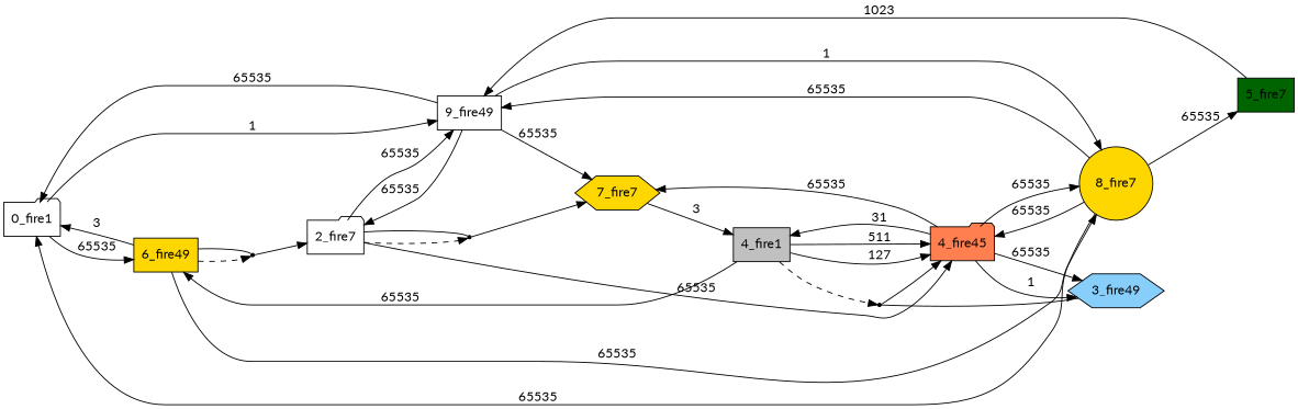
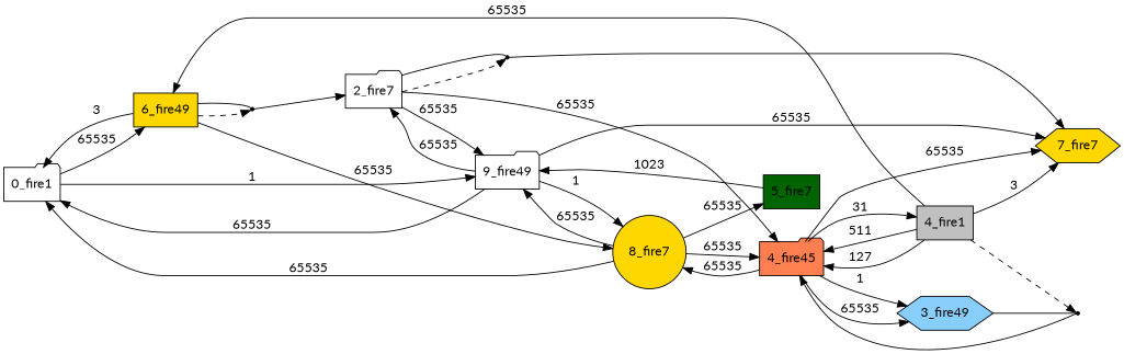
  digraph {
    fontname=Lato
    rankdir=LR
    node [fontname=Lato shape=folder style=filled]
    edge [fontname=Lato]
    n1 [label="0_fire1" style=""]
    n2 [fillcolor=gold label="6_fire49" shape=box]
-   n3 [label="9_fire49" shape=box style=""]
+   n3 [label="9_fire49" style=""]
    n4 [fillcolor=gold label="8_fire7" shape=circle]
    12 [shape=point style=""]
    n6 [fillcolor=gold label="7_fire7" shape=hexagon]
    n7 [label="2_fire7" style=""]
    n8 [fillcolor=gray label="4_fire1" shape=box]
    n9 [fillcolor=coral label="4_fire45"]
    10 [shape=point style=""]
    n11 [fillcolor=lightskyblue label="3_fire49" shape=hexagon]
    11 [shape=point style=""]
    n13 [fillcolor=darkgreen label="5_fire7" shape=box]
    n1 -> n2 [label=65535]
    n1 -> n3 [label=1]
    n2 -> n1 [label=3]
    n2 -> n4 [label=65535]
    n2 -> 12 [style=dashed]
    n2 -> 12 [dir=none]
    n3 -> n1 [label=65535]
    n3 -> n4 [label=1]
    n3 -> n6 [label=65535]
    n3 -> n7 [label=65535]
    n4 -> n1 [label=65535]
    n4 -> n3 [label=65535]
    n4 -> n9 [label=65535]
    n4 -> n13 [label=65535]
    12 -> n7
    n7 -> n3 [label=65535]
    n7 -> n9 [label=65535]
    n7 -> 11 [style=dashed]
    n7 -> 11 [dir=none]
    n8 -> n2 [label=65535]
-   n6 -> n8 [label=3]
+   n8 -> n6 [label=3]
    n8 -> n9 [label=511]
    n8 -> n9 [label=127]
    n8 -> 10 [style=dashed]
    n9 -> n4 [label=65535]
    n9 -> n6 [label=65535]
    n9 -> n8 [label=31]
    n9 -> n11 [label=1]
    n9 -> n11 [label=65535]
    10 -> n9
    n11 -> 10 [dir=none]
    11 -> n6
    n13 -> n3 [label=1023]
  }
